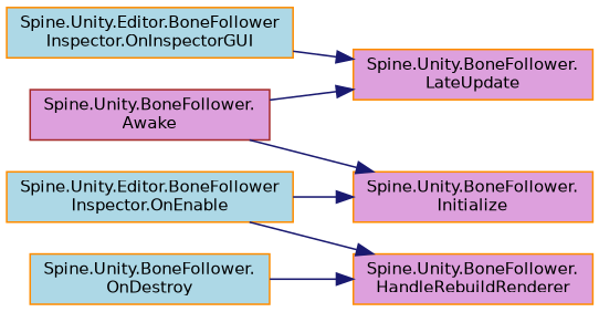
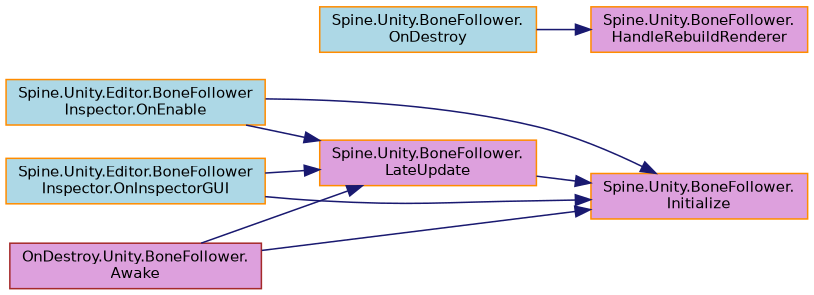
  digraph {
    rankdir=RL
    node [color=darkorange fillcolor=plum fontname=Helvetica fontsize=10 shape=record style=filled]
    edge [color=midnightblue dir=back fontname=Helvetica fontsize=10 labelfontname=Helvetica labelfontsize=10 style=solid]
    n1 [fontcolor=black height=0.2 label="Spine.Unity.BoneFollower.\lLateUpdate" width=0.4]
    n2 [fillcolor=lightblue height=0.2 label="Spine.Unity.Editor.BoneFollower\lInspector.OnEnable" width=0.4]
    n3 [fillcolor=lightblue height=0.2 label="Spine.Unity.Editor.BoneFollower\lInspector.OnInspectorGUI" width=0.4]
-   n4 [color=brown height=0.2 label="Spine.Unity.BoneFollower.\lAwake" width=0.4]
+   n4 [color=brown height=0.2 label="OnDestroy.Unity.BoneFollower.\lAwake" width=0.4]
    n5 [height=0.2 label="Spine.Unity.BoneFollower.\lInitialize" width=0.4]
    n6 [height=0.2 label="Spine.Unity.BoneFollower.\lHandleRebuildRenderer" width=0.4]
    n7 [fillcolor=lightblue height=0.2 label="Spine.Unity.BoneFollower.\lOnDestroy" width=0.4]
-   n6 -> n2
+   n1 -> n2
    n1 -> n3
    n1 -> n4
+   n5 -> n1
    n5 -> n2
+   n5 -> n3
    n5 -> n4
    n6 -> n7
  }
